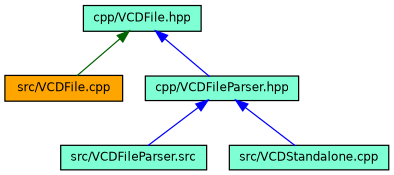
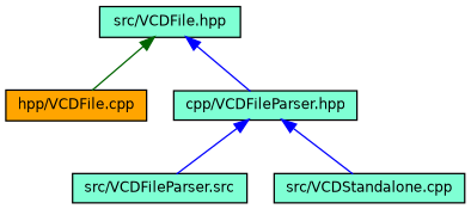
  digraph {
    node [color=black fillcolor=aquamarine fontname=Helvetica fontsize=10 shape=record style=filled]
    edge [color=blue dir=back fontname=Helvetica fontsize=10 labelfontname=Helvetica labelfontsize=10 style=solid]
-   n1 [fontcolor=black height=0.2 label="cpp/VCDFile.hpp" width=0.4]
-   n2 [fillcolor=orange height=0.2 label="src/VCDFile.cpp" width=0.4]
+   n1 [fontcolor=black height=0.2 label="src/VCDFile.hpp" width=0.4]
+   n2 [fillcolor=orange height=0.2 label="hpp/VCDFile.cpp" width=0.4]
    n3 [height=0.2 label="cpp/VCDFileParser.hpp" width=0.4]
    n4 [height=0.2 label="src/VCDFileParser.src" width=0.4]
    n5 [height=0.2 label="src/VCDStandalone.cpp" width=0.4]
    n1 -> n2 [color=darkgreen]
    n1 -> n3
    n3 -> n4
    n3 -> n5
  }
